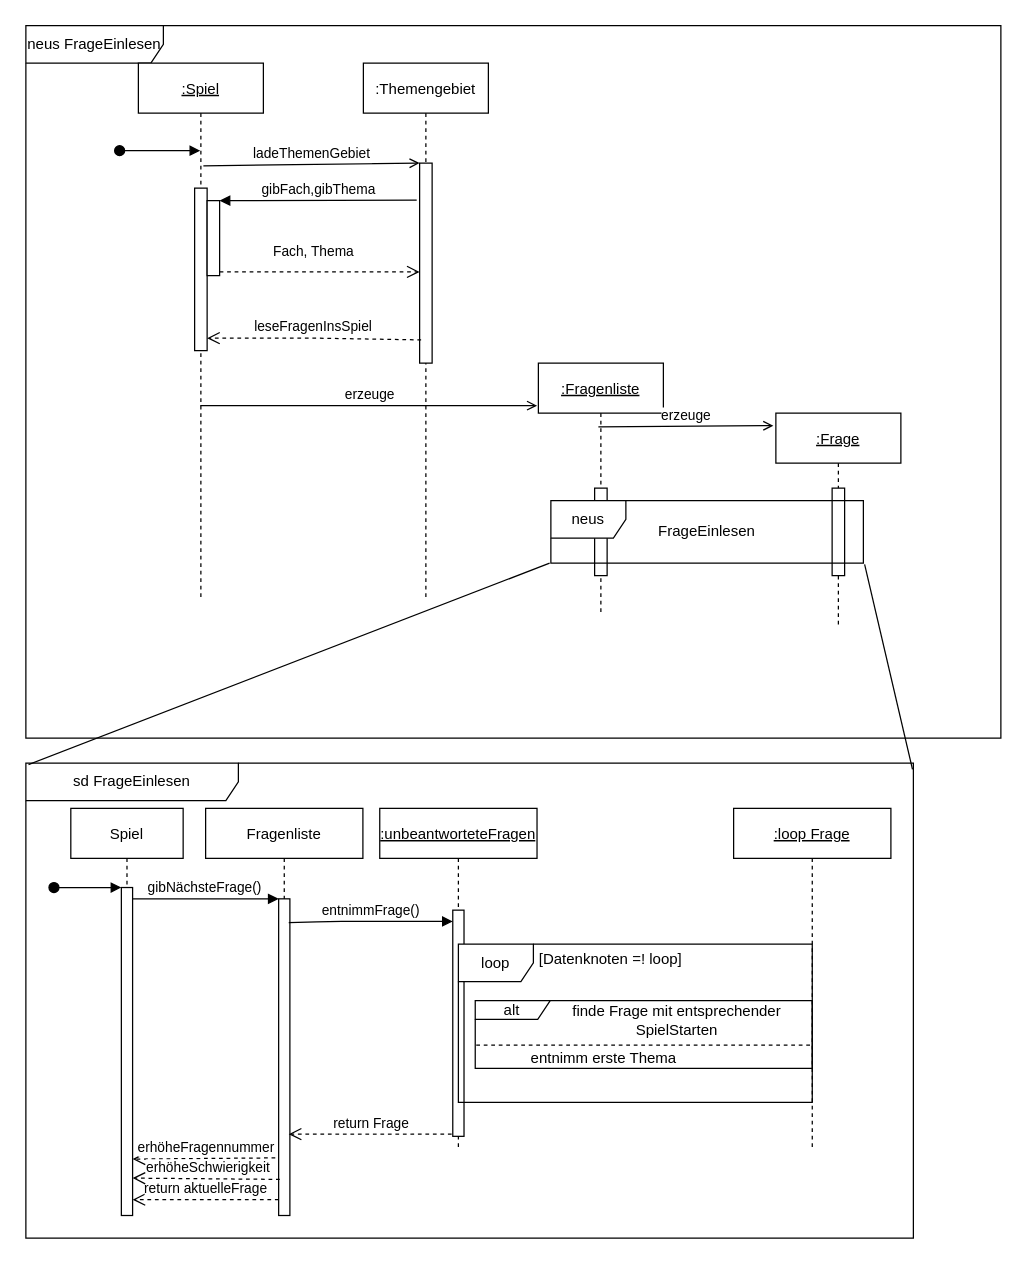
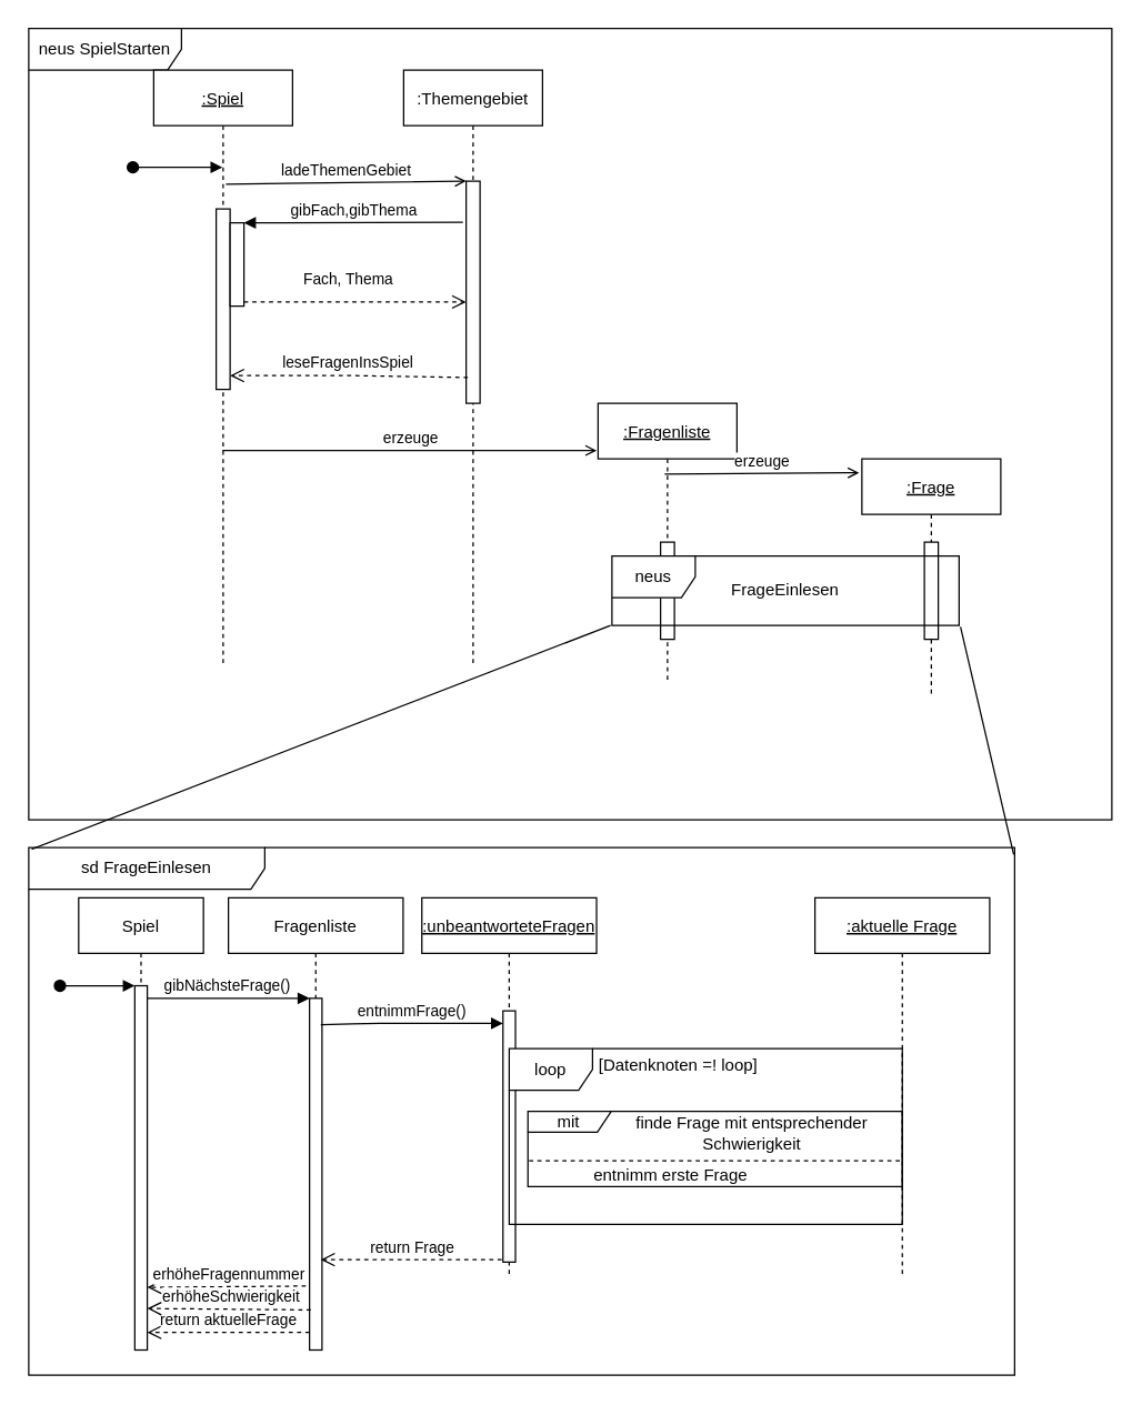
  <mxCell id="0" />
  <mxCell id="1" parent="0" />
- <mxCell id="2" value="neus FrageEinlesen" style="shape=umlFrame;whiteSpace=wrap;html=1;width=110;height=30;" parent="1" vertex="1"><mxGeometry x="20" y="20" width="780" height="570" as="geometry" /></mxCell>
+ <mxCell id="2" value="neus SpielStarten" style="shape=umlFrame;whiteSpace=wrap;html=1;width=110;height=30;" parent="1" vertex="1"><mxGeometry x="20" y="20" width="780" height="570" as="geometry" /></mxCell>
  <mxCell id="3" value=":Spiel" style="shape=umlLifeline;perimeter=lifelinePerimeter;container=1;collapsible=0;recursiveResize=0;rounded=0;shadow=0;strokeWidth=1;fontStyle=4" parent="1" vertex="1"><mxGeometry x="110" y="50" width="100" height="430" as="geometry" /></mxCell>
  <mxCell id="4" value="" style="points=[];perimeter=orthogonalPerimeter;rounded=0;shadow=0;strokeWidth=1;" parent="3" vertex="1"><mxGeometry x="45" y="100" width="10" height="130" as="geometry" /></mxCell>
  <mxCell id="5" value="" style="verticalAlign=bottom;startArrow=oval;endArrow=block;startSize=8;shadow=0;strokeWidth=1;" parent="3" target="3" edge="1"><mxGeometry relative="1" as="geometry"><mxPoint x="-15" y="70" as="sourcePoint" /></mxGeometry></mxCell>
  <mxCell id="6" value="" style="html=1;points=[];perimeter=orthogonalPerimeter;" parent="3" vertex="1"><mxGeometry x="55" y="110" width="10" height="60" as="geometry" /></mxCell>
  <mxCell id="7" value=":Themengebiet" style="shape=umlLifeline;perimeter=lifelinePerimeter;container=1;collapsible=0;recursiveResize=0;rounded=0;shadow=0;strokeWidth=1;" parent="1" vertex="1"><mxGeometry x="290" y="50" width="100" height="430" as="geometry" /></mxCell>
  <mxCell id="8" value="" style="points=[];perimeter=orthogonalPerimeter;rounded=0;shadow=0;strokeWidth=1;" parent="7" vertex="1"><mxGeometry x="45" y="80" width="10" height="160" as="geometry" /></mxCell>
  <mxCell id="9" value="leseFragenInsSpiel" style="verticalAlign=bottom;endArrow=open;dashed=1;endSize=8;exitX=0.12;exitY=0.884;shadow=0;strokeWidth=1;exitDx=0;exitDy=0;exitPerimeter=0;" parent="1" source="8" target="4" edge="1"><mxGeometry relative="1" as="geometry"><mxPoint x="265" y="206" as="targetPoint" /><Array as="points"><mxPoint x="250" y="270" /></Array></mxGeometry></mxCell>
  <mxCell id="10" value="ladeThemenGebiet" style="verticalAlign=bottom;endArrow=open;entryX=0;entryY=0;shadow=0;strokeWidth=1;endFill=0;exitX=0.52;exitY=0.191;exitDx=0;exitDy=0;exitPerimeter=0;" parent="1" source="3" target="8" edge="1"><mxGeometry relative="1" as="geometry"><mxPoint x="265" y="130" as="sourcePoint" /></mxGeometry></mxCell>
  <mxCell id="11" value=":Fragenliste" style="shape=umlLifeline;perimeter=lifelinePerimeter;container=1;collapsible=0;recursiveResize=0;rounded=0;shadow=0;strokeWidth=1;fontStyle=4" parent="1" vertex="1"><mxGeometry x="430" y="290" width="100" height="200" as="geometry" /></mxCell>
  <mxCell id="12" value="" style="points=[];perimeter=orthogonalPerimeter;rounded=0;shadow=0;strokeWidth=1;" parent="11" vertex="1"><mxGeometry x="45" y="100" width="10" height="70" as="geometry" /></mxCell>
  <mxCell id="13" value=":Frage" style="shape=umlLifeline;perimeter=lifelinePerimeter;container=1;collapsible=0;recursiveResize=0;rounded=0;shadow=0;strokeWidth=1;fontStyle=4" parent="1" vertex="1"><mxGeometry x="620" y="330" width="100" height="170" as="geometry" /></mxCell>
  <mxCell id="14" value="" style="points=[];perimeter=orthogonalPerimeter;rounded=0;shadow=0;strokeWidth=1;" parent="13" vertex="1"><mxGeometry x="45" y="60" width="10" height="70" as="geometry" /></mxCell>
  <mxCell id="15" value="erzeuge" style="html=1;verticalAlign=bottom;endArrow=open;endFill=0;" parent="1" source="3" edge="1"><mxGeometry width="80" relative="1" as="geometry"><mxPoint x="380" y="160" as="sourcePoint" /><mxPoint x="429" y="324" as="targetPoint" /><Array as="points"><mxPoint x="380" y="324" /></Array></mxGeometry></mxCell>
  <mxCell id="16" value="erzeuge" style="html=1;verticalAlign=bottom;endArrow=open;entryX=-0.02;entryY=0.059;entryDx=0;entryDy=0;entryPerimeter=0;endFill=0;exitX=0.48;exitY=0.255;exitDx=0;exitDy=0;exitPerimeter=0;" parent="1" source="11" target="13" edge="1"><mxGeometry width="80" relative="1" as="geometry"><mxPoint x="380" y="160" as="sourcePoint" /><mxPoint x="460" y="160" as="targetPoint" /></mxGeometry></mxCell>
  <mxCell id="17" value="gibFach,gibThema" style="html=1;verticalAlign=bottom;endArrow=block;entryX=1;entryY=0;exitX=-0.233;exitY=0.185;exitDx=0;exitDy=0;exitPerimeter=0;" parent="1" source="8" target="6" edge="1"><mxGeometry relative="1" as="geometry"><mxPoint x="260" y="190" as="sourcePoint" /></mxGeometry></mxCell>
  <mxCell id="18" value="Fach, Thema" style="html=1;verticalAlign=bottom;endArrow=open;dashed=1;endSize=8;exitX=1;exitY=0.95;" parent="1" source="6" target="8" edge="1"><mxGeometry x="-0.062" y="7" relative="1" as="geometry"><mxPoint x="260" y="247" as="targetPoint" /><mxPoint as="offset" /></mxGeometry></mxCell>
  <mxCell id="19" value="FrageEinlesen" style="text;html=1;strokeColor=none;fillColor=none;align=center;verticalAlign=middle;whiteSpace=wrap;rounded=0;" parent="1" vertex="1"><mxGeometry x="520" y="420" width="90" height="10" as="geometry" /></mxCell>
  <mxCell id="20" value="neus" style="shape=umlFrame;whiteSpace=wrap;html=1;fillColor=#FFFFFF;" parent="1" vertex="1"><mxGeometry x="440" y="400" width="250" height="50" as="geometry" /></mxCell>
  <mxCell id="21" value="" style="group" vertex="1" connectable="0" parent="1"><mxGeometry x="20" y="610" width="710" height="380" as="geometry" /></mxCell>
  <mxCell id="22" value="sd FrageEinlesen" style="shape=umlFrame;whiteSpace=wrap;html=1;width=170;height=30;" vertex="1" parent="21"><mxGeometry width="710" height="380.0" as="geometry" /></mxCell>
  <mxCell id="23" value="Spiel" style="shape=umlLifeline;perimeter=lifelinePerimeter;container=1;collapsible=0;recursiveResize=0;rounded=0;shadow=0;strokeWidth=1;" vertex="1" parent="21"><mxGeometry x="35.949" y="36.19" width="89.873" height="325.714" as="geometry" /></mxCell>
  <mxCell id="24" value="" style="points=[];perimeter=orthogonalPerimeter;rounded=0;shadow=0;strokeWidth=1;" vertex="1" parent="23"><mxGeometry x="40.443" y="63.333" width="8.987" height="262.381" as="geometry" /></mxCell>
  <mxCell id="25" value="" style="verticalAlign=bottom;startArrow=oval;endArrow=block;startSize=8;shadow=0;strokeWidth=1;" edge="1" parent="23" target="24"><mxGeometry x="-0.167" y="10" relative="1" as="geometry"><mxPoint x="-13.481" y="63.333" as="sourcePoint" /><mxPoint as="offset" /></mxGeometry></mxCell>
  <mxCell id="26" value="Fragenliste" style="shape=umlLifeline;perimeter=lifelinePerimeter;container=1;collapsible=0;recursiveResize=0;rounded=0;shadow=0;strokeWidth=1;" vertex="1" parent="21"><mxGeometry x="143.797" y="36.19" width="125.823" height="325.714" as="geometry" /></mxCell>
  <mxCell id="27" value="" style="points=[];perimeter=orthogonalPerimeter;rounded=0;shadow=0;strokeWidth=1;" vertex="1" parent="26"><mxGeometry x="58.418" y="72.381" width="8.987" height="253.333" as="geometry" /></mxCell>
  <mxCell id="28" value="return aktuelleFrage" style="verticalAlign=bottom;endArrow=open;dashed=1;endSize=8;exitX=0;exitY=0.95;shadow=0;strokeWidth=1;" edge="1" source="27" target="24" parent="21"><mxGeometry relative="1" as="geometry"><mxPoint x="211.203" y="539.238" as="targetPoint" /><mxPoint as="offset" /></mxGeometry></mxCell>
  <mxCell id="29" value="gibNächsteFrage()" style="verticalAlign=bottom;endArrow=block;entryX=0;entryY=0;shadow=0;strokeWidth=1;" edge="1" source="24" target="27" parent="21"><mxGeometry relative="1" as="geometry"><mxPoint x="211.203" y="470.476" as="sourcePoint" /></mxGeometry></mxCell>
  <mxCell id="30" value=":unbeantworteteFragen" style="shape=umlLifeline;perimeter=lifelinePerimeter;container=1;collapsible=0;recursiveResize=0;rounded=0;shadow=0;strokeWidth=1;fontStyle=4" vertex="1" parent="21"><mxGeometry x="283.101" y="36.19" width="125.823" height="271.429" as="geometry" /></mxCell>
  <mxCell id="31" value="" style="points=[];perimeter=orthogonalPerimeter;rounded=0;shadow=0;strokeWidth=1;" vertex="1" parent="30"><mxGeometry x="58.418" y="81.429" width="8.987" height="180.952" as="geometry" /></mxCell>
- <mxCell id="32" value=":loop Frage" style="shape=umlLifeline;perimeter=lifelinePerimeter;container=1;collapsible=0;recursiveResize=0;rounded=0;shadow=0;strokeWidth=1;fontStyle=4" vertex="1" parent="21"><mxGeometry x="566.203" y="36.19" width="125.823" height="271.429" as="geometry" /></mxCell>
+ <mxCell id="32" value=":aktuelle Frage" style="shape=umlLifeline;perimeter=lifelinePerimeter;container=1;collapsible=0;recursiveResize=0;rounded=0;shadow=0;strokeWidth=1;fontStyle=4" vertex="1" parent="21"><mxGeometry x="566.203" y="36.19" width="125.823" height="271.429" as="geometry" /></mxCell>
  <mxCell id="33" value="entnimmFrage()" style="verticalAlign=bottom;endArrow=block;shadow=0;strokeWidth=1;exitX=0.9;exitY=0.075;exitDx=0;exitDy=0;exitPerimeter=0;" edge="1" source="27" parent="21"><mxGeometry relative="1" as="geometry"><mxPoint x="215.696" y="126.667" as="sourcePoint" /><mxPoint x="341.519" y="126.667" as="targetPoint" /><Array as="points"><mxPoint x="242.658" y="126.667" /></Array></mxGeometry></mxCell>
  <mxCell id="34" value="return Frage" style="verticalAlign=bottom;endArrow=open;dashed=1;endSize=8;shadow=0;strokeWidth=1;exitX=-0.1;exitY=0.99;exitDx=0;exitDy=0;exitPerimeter=0;entryX=0.9;entryY=0.743;entryDx=0;entryDy=0;entryPerimeter=0;" edge="1" source="31" target="27" parent="21"><mxGeometry x="-0.021" y="1" relative="1" as="geometry"><mxPoint x="224.684" y="296.762" as="targetPoint" /><mxPoint x="346.013" y="274.143" as="sourcePoint" /><mxPoint as="offset" /><Array as="points" /></mxGeometry></mxCell>
  <mxCell id="35" value="loop" style="shape=umlFrame;whiteSpace=wrap;html=1;" vertex="1" parent="21"><mxGeometry x="346.013" y="144.762" width="283.101" height="126.667" as="geometry" /></mxCell>
- <mxCell id="36" value="alt" style="shape=umlFrame;whiteSpace=wrap;html=1;width=60;height=15;" vertex="1" parent="21"><mxGeometry x="359.494" y="190.0" width="269.62" height="54.286" as="geometry" /></mxCell>
+ <mxCell id="36" value="mit" style="shape=umlFrame;whiteSpace=wrap;html=1;width=60;height=15;" vertex="1" parent="21"><mxGeometry x="359.494" y="190.0" width="269.62" height="54.286" as="geometry" /></mxCell>
  <mxCell id="37" value="[Datenknoten =! loop]" style="text;html=1;strokeColor=none;fillColor=none;align=center;verticalAlign=middle;whiteSpace=wrap;rounded=0;" vertex="1" parent="21"><mxGeometry x="405.443" y="143.857" width="125.823" height="27.143" as="geometry" /></mxCell>
  <mxCell id="38" value="" style="endArrow=none;dashed=1;html=1;entryX=1.003;entryY=0.417;entryDx=0;entryDy=0;entryPerimeter=0;exitX=0.003;exitY=0.417;exitDx=0;exitDy=0;exitPerimeter=0;" edge="1" parent="21"><mxGeometry width="50" height="50" relative="1" as="geometry"><mxPoint x="360.303" y="225.637" as="sourcePoint" /><mxPoint x="629.923" y="225.637" as="targetPoint" /><Array as="points" /></mxGeometry></mxCell>
- <mxCell id="39" value="finde Frage mit entsprechender SpielStarten" style="text;html=1;strokeColor=none;fillColor=none;align=center;verticalAlign=middle;whiteSpace=wrap;rounded=0;" vertex="1" parent="21"><mxGeometry x="404.43" y="197.0" width="233.671" height="18.095" as="geometry" /></mxCell>
- <mxCell id="40" value="entnimm erste Thema" style="text;html=1;strokeColor=none;fillColor=none;align=center;verticalAlign=middle;whiteSpace=wrap;rounded=0;" vertex="1" parent="21"><mxGeometry x="368.481" y="227.143" width="188.734" height="18.095" as="geometry" /></mxCell>
+ <mxCell id="39" value="finde Frage mit entsprechender Schwierigkeit" style="text;html=1;strokeColor=none;fillColor=none;align=center;verticalAlign=middle;whiteSpace=wrap;rounded=0;" vertex="1" parent="21"><mxGeometry x="404.43" y="197.0" width="233.671" height="18.095" as="geometry" /></mxCell>
+ <mxCell id="40" value="entnimm erste Frage" style="text;html=1;strokeColor=none;fillColor=none;align=center;verticalAlign=middle;whiteSpace=wrap;rounded=0;" vertex="1" parent="21"><mxGeometry x="368.481" y="227.143" width="188.734" height="18.095" as="geometry" /></mxCell>
  <mxCell id="41" value="erhöheFragennummer" style="verticalAlign=bottom;endArrow=open;dashed=1;endSize=8;shadow=0;strokeWidth=1;entryX=1;entryY=0.828;entryDx=0;entryDy=0;entryPerimeter=0;exitX=-0.3;exitY=0.818;exitDx=0;exitDy=0;exitPerimeter=0;" edge="1" source="27" target="24" parent="21"><mxGeometry x="-0.033" relative="1" as="geometry"><mxPoint x="89.873" y="271.429" as="targetPoint" /><mxPoint x="203.114" y="271.429" as="sourcePoint" /><mxPoint as="offset" /><Array as="points" /></mxGeometry></mxCell>
  <mxCell id="42" value="erhöheSchwierigkeit" style="verticalAlign=bottom;endArrow=open;dashed=1;endSize=8;shadow=0;strokeWidth=1;entryX=1;entryY=0.886;entryDx=0;entryDy=0;entryPerimeter=0;exitX=0.1;exitY=0.886;exitDx=0;exitDy=0;exitPerimeter=0;" edge="1" source="27" target="24" parent="21"><mxGeometry x="-0.033" relative="1" as="geometry"><mxPoint x="88.975" y="294.952" as="targetPoint" /><mxPoint x="204.013" y="294.952" as="sourcePoint" /><mxPoint as="offset" /><Array as="points" /></mxGeometry></mxCell>
  <mxCell id="43" value="" style="endArrow=none;html=1;exitX=0.003;exitY=0.003;exitDx=0;exitDy=0;exitPerimeter=0;entryX=-0.004;entryY=1;entryDx=0;entryDy=0;entryPerimeter=0;" edge="1" parent="1" source="22" target="20"><mxGeometry width="50" height="50" relative="1" as="geometry"><mxPoint x="390" y="630" as="sourcePoint" /><mxPoint x="440" y="580" as="targetPoint" /></mxGeometry></mxCell>
  <mxCell id="44" value="" style="endArrow=none;html=1;entryX=1.004;entryY=1.02;entryDx=0;entryDy=0;entryPerimeter=0;exitX=0.999;exitY=0.013;exitDx=0;exitDy=0;exitPerimeter=0;" edge="1" parent="1" source="22" target="20"><mxGeometry width="50" height="50" relative="1" as="geometry"><mxPoint x="390" y="630" as="sourcePoint" /><mxPoint x="440" y="580" as="targetPoint" /></mxGeometry></mxCell>
